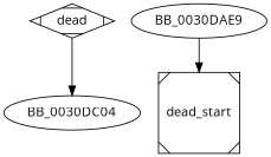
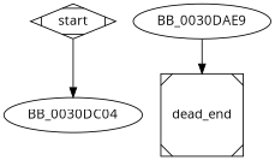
  digraph {
    fontname="Open Sans"
    node [fontname="Open Sans"]
    edge [fontname="Open Sans"]
-   start [shape=Mdiamond label=dead]
+   start [shape=Mdiamond]
    BB_0030DC04
-   dead_end [shape=Msquare label=dead_start]
+   dead_end [shape=Msquare]
    BB_0030DAE9
    start -> BB_0030DC04
    BB_0030DAE9 -> dead_end
  }
